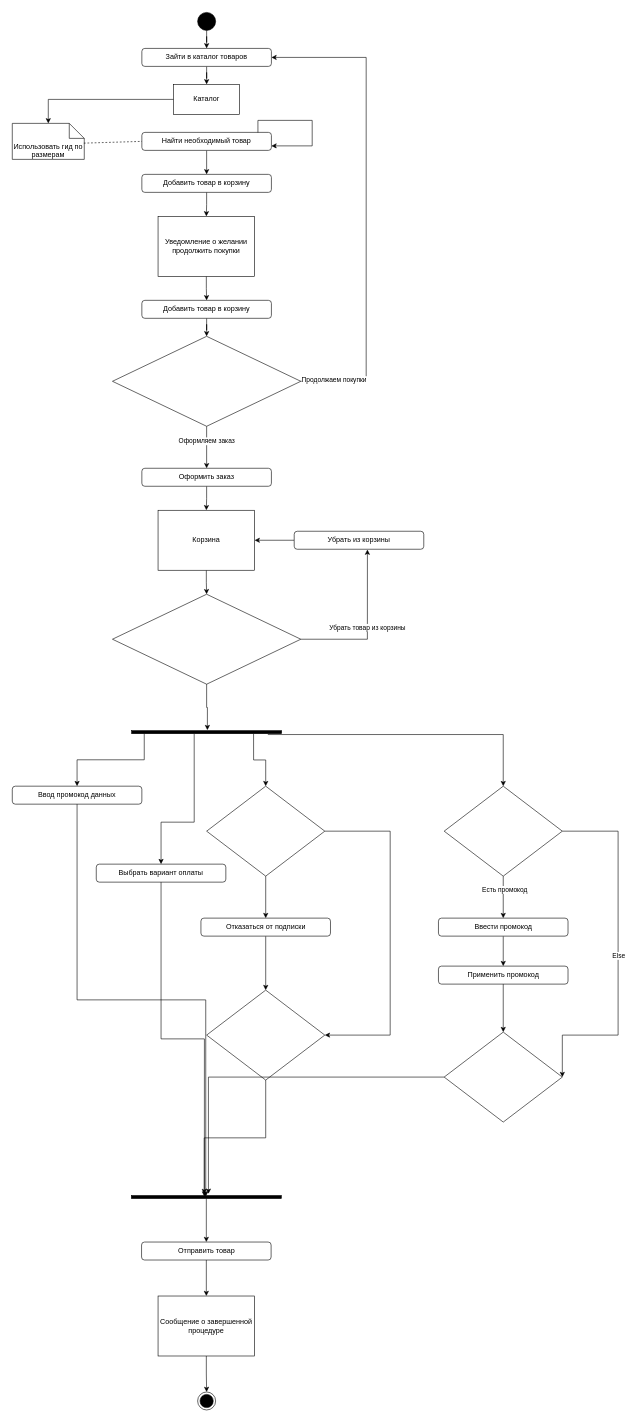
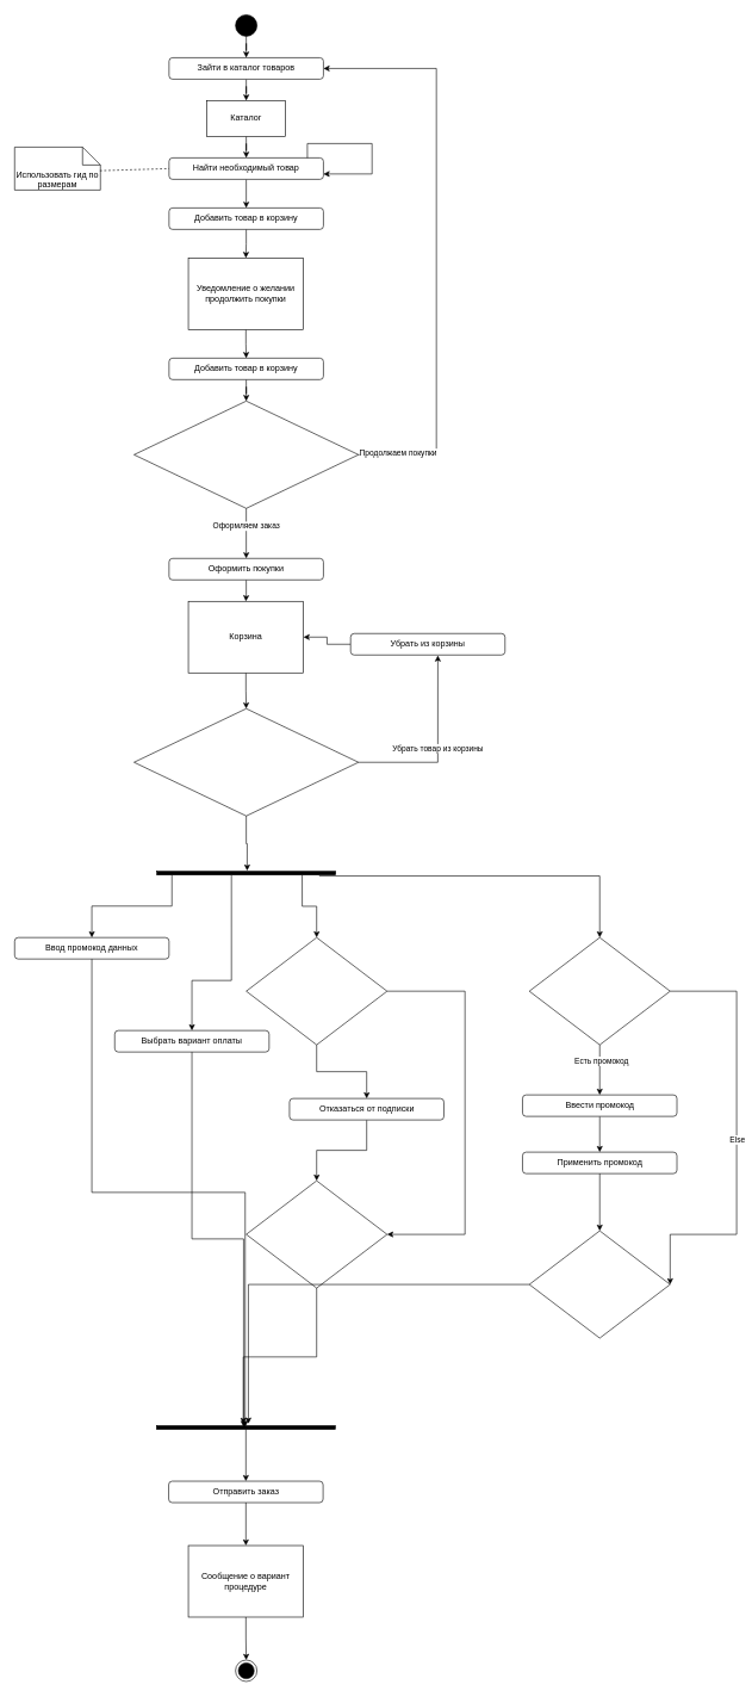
  <mxCell id="0" />
  <mxCell id="1" parent="0" />
  <mxCell id="2" value="" style="edgeStyle=orthogonalEdgeStyle;rounded=0;orthogonalLoop=1;jettySize=auto;html=1;" edge="1" parent="1" source="3" target="5"><mxGeometry relative="1" as="geometry" /></mxCell>
  <mxCell id="3" value="" style="ellipse;fillColor=strokeColor;html=1;" vertex="1" parent="1"><mxGeometry x="329" y="20" width="30" height="30" as="geometry" /></mxCell>
  <mxCell id="4" value="" style="edgeStyle=orthogonalEdgeStyle;rounded=0;orthogonalLoop=1;jettySize=auto;html=1;" edge="1" parent="1" source="5" target="10"><mxGeometry relative="1" as="geometry" /></mxCell>
  <mxCell id="5" value="&lt;div align=&quot;center&quot;&gt;Зайти в каталог товаров&lt;/div&gt;" style="html=1;align=center;verticalAlign=top;rounded=1;absoluteArcSize=1;arcSize=10;dashed=0;whiteSpace=wrap;" vertex="1" parent="1"><mxGeometry x="236" y="80" width="216" height="30" as="geometry" /></mxCell>
  <mxCell id="6" style="edgeStyle=orthogonalEdgeStyle;rounded=0;orthogonalLoop=1;jettySize=auto;html=1;entryX=1;entryY=0.75;entryDx=0;entryDy=0;exitX=0.896;exitY=0.108;exitDx=0;exitDy=0;exitPerimeter=0;" edge="1" parent="1" source="8" target="8"><mxGeometry relative="1" as="geometry"><mxPoint x="590" y="260" as="targetPoint" /><mxPoint x="430" y="210" as="sourcePoint" /><Array as="points"><mxPoint x="430" y="200" /><mxPoint x="520" y="200" /><mxPoint x="520" y="243" /></Array></mxGeometry></mxCell>
  <mxCell id="7" value="" style="edgeStyle=orthogonalEdgeStyle;rounded=0;orthogonalLoop=1;jettySize=auto;html=1;" edge="1" parent="1" source="8" target="14"><mxGeometry relative="1" as="geometry" /></mxCell>
  <mxCell id="8" value="Найти необходимый товар" style="html=1;align=center;verticalAlign=top;rounded=1;absoluteArcSize=1;arcSize=10;dashed=0;whiteSpace=wrap;" vertex="1" parent="1"><mxGeometry x="236" y="220" width="216" height="30" as="geometry" /></mxCell>
- <mxCell id="9" value="" style="edgeStyle=orthogonalEdgeStyle;rounded=0;orthogonalLoop=1;jettySize=auto;html=1;" edge="1" parent="1" source="10" target="11"><mxGeometry relative="1" as="geometry" /></mxCell>
+ <mxCell id="9" value="" style="edgeStyle=orthogonalEdgeStyle;rounded=0;orthogonalLoop=1;jettySize=auto;html=1;" edge="1" parent="1" source="10" target="8"><mxGeometry relative="1" as="geometry" /></mxCell>
  <mxCell id="10" value="Каталог" style="html=1;whiteSpace=wrap;" vertex="1" parent="1"><mxGeometry x="289" y="140" width="110" height="50" as="geometry" /></mxCell>
  <mxCell id="11" value="Использовать гид по размерам" style="shape=note2;boundedLbl=1;whiteSpace=wrap;html=1;size=25;verticalAlign=top;align=center;" vertex="1" parent="1"><mxGeometry x="20" y="205" width="120" height="60" as="geometry" /></mxCell>
  <mxCell id="12" value="" style="endArrow=none;dashed=1;html=1;rounded=0;entryX=0;entryY=0.5;entryDx=0;entryDy=0;exitX=0.994;exitY=0.549;exitDx=0;exitDy=0;exitPerimeter=0;" edge="1" parent="1" source="11" target="8"><mxGeometry width="50" height="50" relative="1" as="geometry"><mxPoint x="210" y="320" as="sourcePoint" /><mxPoint x="260" y="270" as="targetPoint" /></mxGeometry></mxCell>
  <mxCell id="13" value="" style="edgeStyle=orthogonalEdgeStyle;rounded=0;orthogonalLoop=1;jettySize=auto;html=1;" edge="1" parent="1" source="14" target="16"><mxGeometry relative="1" as="geometry" /></mxCell>
  <mxCell id="14" value="Добавить товар в корзину" style="html=1;align=center;verticalAlign=top;rounded=1;absoluteArcSize=1;arcSize=10;dashed=0;whiteSpace=wrap;" vertex="1" parent="1"><mxGeometry x="236" y="290" width="216" height="30" as="geometry" /></mxCell>
  <mxCell id="15" value="" style="edgeStyle=orthogonalEdgeStyle;rounded=0;orthogonalLoop=1;jettySize=auto;html=1;" edge="1" parent="1" source="16" target="18"><mxGeometry relative="1" as="geometry" /></mxCell>
  <mxCell id="16" value="Уведомление о желании продолжить покупки" style="html=1;whiteSpace=wrap;" vertex="1" parent="1"><mxGeometry x="263" y="360" width="161" height="100" as="geometry" /></mxCell>
  <mxCell id="17" value="" style="edgeStyle=orthogonalEdgeStyle;rounded=0;orthogonalLoop=1;jettySize=auto;html=1;" edge="1" parent="1" source="18" target="23"><mxGeometry relative="1" as="geometry" /></mxCell>
  <mxCell id="18" value="Добавить товар в корзину" style="html=1;align=center;verticalAlign=top;rounded=1;absoluteArcSize=1;arcSize=10;dashed=0;whiteSpace=wrap;" vertex="1" parent="1"><mxGeometry x="236" y="500" width="216" height="30" as="geometry" /></mxCell>
  <mxCell id="19" style="edgeStyle=orthogonalEdgeStyle;rounded=0;orthogonalLoop=1;jettySize=auto;html=1;entryX=1;entryY=0.5;entryDx=0;entryDy=0;" edge="1" parent="1" source="23" target="5"><mxGeometry relative="1" as="geometry"><Array as="points"><mxPoint x="610" y="635" /><mxPoint x="610" y="95" /></Array></mxGeometry></mxCell>
  <mxCell id="20" value="Продолжаем покупки&amp;nbsp;" style="edgeLabel;html=1;align=center;verticalAlign=middle;resizable=0;points=[];" vertex="1" connectable="0" parent="19"><mxGeometry x="-0.861" y="3" relative="1" as="geometry"><mxPoint as="offset" /></mxGeometry></mxCell>
  <mxCell id="21" value="" style="edgeStyle=orthogonalEdgeStyle;rounded=0;orthogonalLoop=1;jettySize=auto;html=1;" edge="1" parent="1" source="23" target="25"><mxGeometry relative="1" as="geometry" /></mxCell>
  <mxCell id="22" value="Оформляем заказ" style="edgeLabel;html=1;align=center;verticalAlign=middle;resizable=0;points=[];" vertex="1" connectable="0" parent="21"><mxGeometry x="-0.314" y="-1" relative="1" as="geometry"><mxPoint as="offset" /></mxGeometry></mxCell>
  <mxCell id="23" value="" style="rhombus;whiteSpace=wrap;html=1;" vertex="1" parent="1"><mxGeometry x="187" y="560" width="314" height="150" as="geometry" /></mxCell>
  <mxCell id="24" value="" style="edgeStyle=orthogonalEdgeStyle;rounded=0;orthogonalLoop=1;jettySize=auto;html=1;" edge="1" parent="1" source="25" target="27"><mxGeometry relative="1" as="geometry" /></mxCell>
- <mxCell id="25" value="Оформить заказ" style="html=1;align=center;verticalAlign=top;rounded=1;absoluteArcSize=1;arcSize=10;dashed=0;whiteSpace=wrap;" vertex="1" parent="1"><mxGeometry x="236" y="780" width="216" height="30" as="geometry" /></mxCell>
+ <mxCell id="25" value="Оформить покупки" style="html=1;align=center;verticalAlign=top;rounded=1;absoluteArcSize=1;arcSize=10;dashed=0;whiteSpace=wrap;" vertex="1" parent="1"><mxGeometry x="236" y="780" width="216" height="30" as="geometry" /></mxCell>
  <mxCell id="26" value="" style="edgeStyle=orthogonalEdgeStyle;rounded=0;orthogonalLoop=1;jettySize=auto;html=1;" edge="1" parent="1" source="27" target="28"><mxGeometry relative="1" as="geometry" /></mxCell>
- <mxCell id="27" value="Корзина" style="html=1;whiteSpace=wrap;" vertex="1" parent="1"><mxGeometry x="263" y="850" width="161" height="100" as="geometry" /></mxCell>
+ <mxCell id="27" value="Корзина" style="html=1;whiteSpace=wrap;" vertex="1" parent="1"><mxGeometry x="263" y="840" width="161" height="100" as="geometry" /></mxCell>
  <mxCell id="28" value="" style="rhombus;whiteSpace=wrap;html=1;" vertex="1" parent="1"><mxGeometry x="187" y="990" width="314" height="150" as="geometry" /></mxCell>
  <mxCell id="29" value="" style="edgeStyle=orthogonalEdgeStyle;rounded=0;orthogonalLoop=1;jettySize=auto;html=1;" edge="1" parent="1" source="30" target="27"><mxGeometry relative="1" as="geometry" /></mxCell>
  <mxCell id="30" value="Убрать из корзины" style="html=1;align=center;verticalAlign=top;rounded=1;absoluteArcSize=1;arcSize=10;dashed=0;whiteSpace=wrap;" vertex="1" parent="1"><mxGeometry x="490" y="885" width="216" height="30" as="geometry" /></mxCell>
  <mxCell id="31" value="Убрать товар из корзины" style="edgeStyle=orthogonalEdgeStyle;rounded=0;orthogonalLoop=1;jettySize=auto;html=1;entryX=0.565;entryY=1.017;entryDx=0;entryDy=0;entryPerimeter=0;exitX=1;exitY=0.5;exitDx=0;exitDy=0;" edge="1" parent="1" source="28" target="30"><mxGeometry relative="1" as="geometry"><Array as="points"><mxPoint x="612" y="1065" /></Array></mxGeometry></mxCell>
  <mxCell id="32" style="rounded=0;orthogonalLoop=1;jettySize=auto;html=1;entryX=0.5;entryY=0;entryDx=0;entryDy=0;edgeStyle=orthogonalEdgeStyle;" edge="1" parent="1" source="34" target="37"><mxGeometry relative="1" as="geometry"><Array as="points"><mxPoint x="240" y="1266" /><mxPoint x="128" y="1266" /></Array></mxGeometry></mxCell>
  <mxCell id="33" style="edgeStyle=orthogonalEdgeStyle;rounded=0;orthogonalLoop=1;jettySize=auto;html=1;entryX=0.5;entryY=0;entryDx=0;entryDy=0;exitX=1.017;exitY=0.187;exitDx=0;exitDy=0;exitPerimeter=0;" edge="1" parent="1" source="34" target="40"><mxGeometry relative="1" as="geometry" /></mxCell>
  <mxCell id="34" value="" style="html=1;points=[];perimeter=orthogonalPerimeter;fillColor=strokeColor;rotation=90;" vertex="1" parent="1"><mxGeometry x="341.5" y="1095" width="5" height="250" as="geometry" /></mxCell>
  <mxCell id="35" style="edgeStyle=orthogonalEdgeStyle;rounded=0;orthogonalLoop=1;jettySize=auto;html=1;entryX=-0.183;entryY=0.495;entryDx=0;entryDy=0;entryPerimeter=0;" edge="1" parent="1" source="28" target="34"><mxGeometry relative="1" as="geometry" /></mxCell>
  <mxCell id="36" value="" style="edgeStyle=orthogonalEdgeStyle;rounded=0;orthogonalLoop=1;jettySize=auto;html=1;exitX=1.083;exitY=0.583;exitDx=0;exitDy=0;exitPerimeter=0;entryX=0.5;entryY=0;entryDx=0;entryDy=0;" edge="1" parent="1" source="34" target="55"><mxGeometry relative="1" as="geometry"><Array as="points"><mxPoint x="323" y="1370" /><mxPoint x="268" y="1370" /></Array></mxGeometry></mxCell>
  <mxCell id="37" value="Ввод промокод данных" style="html=1;align=center;verticalAlign=top;rounded=1;absoluteArcSize=1;arcSize=10;dashed=0;whiteSpace=wrap;" vertex="1" parent="1"><mxGeometry x="20" y="1310" width="216" height="30" as="geometry" /></mxCell>
  <mxCell id="38" value="" style="edgeStyle=orthogonalEdgeStyle;rounded=0;orthogonalLoop=1;jettySize=auto;html=1;" edge="1" parent="1" source="40" target="42"><mxGeometry relative="1" as="geometry" /></mxCell>
  <mxCell id="39" style="edgeStyle=orthogonalEdgeStyle;rounded=0;orthogonalLoop=1;jettySize=auto;html=1;entryX=1;entryY=0.5;entryDx=0;entryDy=0;" edge="1" parent="1" source="40" target="43"><mxGeometry relative="1" as="geometry"><Array as="points"><mxPoint x="650" y="1385" /><mxPoint x="650" y="1725" /></Array></mxGeometry></mxCell>
  <mxCell id="40" value="" style="rhombus;whiteSpace=wrap;html=1;" vertex="1" parent="1"><mxGeometry x="344" y="1310" width="197" height="150" as="geometry" /></mxCell>
  <mxCell id="41" value="" style="edgeStyle=orthogonalEdgeStyle;rounded=0;orthogonalLoop=1;jettySize=auto;html=1;" edge="1" parent="1" source="42" target="43"><mxGeometry relative="1" as="geometry" /></mxCell>
- <mxCell id="42" value="Отказаться от подписки" style="html=1;align=center;verticalAlign=top;rounded=1;absoluteArcSize=1;arcSize=10;dashed=0;whiteSpace=wrap;" vertex="1" parent="1"><mxGeometry x="334.5" y="1530" width="216" height="30" as="geometry" /></mxCell>
+ <mxCell id="42" value="Отказаться от подписки" style="html=1;align=center;verticalAlign=top;rounded=1;absoluteArcSize=1;arcSize=10;dashed=0;whiteSpace=wrap;" vertex="1" parent="1"><mxGeometry x="404.5" y="1535" width="216" height="30" as="geometry" /></mxCell>
  <mxCell id="43" value="" style="rhombus;whiteSpace=wrap;html=1;" vertex="1" parent="1"><mxGeometry x="344" y="1650" width="197" height="150" as="geometry" /></mxCell>
  <mxCell id="44" value="" style="edgeStyle=orthogonalEdgeStyle;rounded=0;orthogonalLoop=1;jettySize=auto;html=1;" edge="1" parent="1" source="48" target="51"><mxGeometry relative="1" as="geometry" /></mxCell>
  <mxCell id="45" value="Есть промокод" style="edgeLabel;html=1;align=center;verticalAlign=middle;resizable=0;points=[];" vertex="1" connectable="0" parent="44"><mxGeometry x="-0.371" y="2" relative="1" as="geometry"><mxPoint as="offset" /></mxGeometry></mxCell>
  <mxCell id="46" style="edgeStyle=orthogonalEdgeStyle;rounded=0;orthogonalLoop=1;jettySize=auto;html=1;entryX=1;entryY=0.5;entryDx=0;entryDy=0;" edge="1" parent="1" source="48" target="52"><mxGeometry relative="1" as="geometry"><Array as="points"><mxPoint x="1030" y="1385" /><mxPoint x="1030" y="1725" /></Array></mxGeometry></mxCell>
  <mxCell id="47" value="Else" style="edgeLabel;html=1;align=center;verticalAlign=middle;resizable=0;points=[];" vertex="1" connectable="0" parent="46"><mxGeometry x="0.008" relative="1" as="geometry"><mxPoint as="offset" /></mxGeometry></mxCell>
  <mxCell id="48" value="" style="rhombus;whiteSpace=wrap;html=1;" vertex="1" parent="1"><mxGeometry x="740" y="1310" width="197" height="150" as="geometry" /></mxCell>
  <mxCell id="49" style="edgeStyle=orthogonalEdgeStyle;rounded=0;orthogonalLoop=1;jettySize=auto;html=1;entryX=0.5;entryY=0;entryDx=0;entryDy=0;exitX=1.283;exitY=0.092;exitDx=0;exitDy=0;exitPerimeter=0;" edge="1" parent="1" source="34" target="48"><mxGeometry relative="1" as="geometry"><mxPoint x="432" y="1233" as="sourcePoint" /><mxPoint x="453" y="1320" as="targetPoint" /></mxGeometry></mxCell>
  <mxCell id="50" value="" style="edgeStyle=orthogonalEdgeStyle;rounded=0;orthogonalLoop=1;jettySize=auto;html=1;entryX=0.5;entryY=0;entryDx=0;entryDy=0;" edge="1" parent="1" source="51" target="54"><mxGeometry relative="1" as="geometry" /></mxCell>
  <mxCell id="51" value="Ввести промокод" style="html=1;align=center;verticalAlign=top;rounded=1;absoluteArcSize=1;arcSize=10;dashed=0;whiteSpace=wrap;" vertex="1" parent="1"><mxGeometry x="730.5" y="1530" width="216" height="30" as="geometry" /></mxCell>
  <mxCell id="52" value="" style="rhombus;whiteSpace=wrap;html=1;" vertex="1" parent="1"><mxGeometry x="740" y="1720" width="197" height="150" as="geometry" /></mxCell>
  <mxCell id="53" value="" style="edgeStyle=orthogonalEdgeStyle;rounded=0;orthogonalLoop=1;jettySize=auto;html=1;" edge="1" parent="1" source="54" target="52"><mxGeometry relative="1" as="geometry" /></mxCell>
  <mxCell id="54" value="Применить промокод" style="html=1;align=center;verticalAlign=top;rounded=1;absoluteArcSize=1;arcSize=10;dashed=0;whiteSpace=wrap;" vertex="1" parent="1"><mxGeometry x="730.5" y="1610" width="216" height="30" as="geometry" /></mxCell>
  <mxCell id="55" value="Выбрать вариант оплаты" style="html=1;align=center;verticalAlign=top;rounded=1;absoluteArcSize=1;arcSize=10;dashed=0;whiteSpace=wrap;" vertex="1" parent="1"><mxGeometry x="160" y="1440" width="216" height="30" as="geometry" /></mxCell>
  <mxCell id="56" style="edgeStyle=orthogonalEdgeStyle;rounded=0;orthogonalLoop=1;jettySize=auto;html=1;entryX=0.5;entryY=0;entryDx=0;entryDy=0;" edge="1" parent="1" source="57" target="63"><mxGeometry relative="1" as="geometry" /></mxCell>
  <mxCell id="57" value="" style="html=1;points=[];perimeter=orthogonalPerimeter;fillColor=strokeColor;rotation=90;" vertex="1" parent="1"><mxGeometry x="341" y="1870" width="5" height="250" as="geometry" /></mxCell>
  <mxCell id="58" style="edgeStyle=orthogonalEdgeStyle;rounded=0;orthogonalLoop=1;jettySize=auto;html=1;entryX=-0.583;entryY=0.486;entryDx=0;entryDy=0;entryPerimeter=0;" edge="1" parent="1" source="52" target="57"><mxGeometry relative="1" as="geometry" /></mxCell>
  <mxCell id="59" style="edgeStyle=orthogonalEdgeStyle;rounded=0;orthogonalLoop=1;jettySize=auto;html=1;entryX=-0.5;entryY=0.514;entryDx=0;entryDy=0;entryPerimeter=0;" edge="1" parent="1" source="43" target="57"><mxGeometry relative="1" as="geometry" /></mxCell>
  <mxCell id="60" style="edgeStyle=orthogonalEdgeStyle;rounded=0;orthogonalLoop=1;jettySize=auto;html=1;entryX=0.333;entryY=0.513;entryDx=0;entryDy=0;entryPerimeter=0;" edge="1" parent="1" source="55" target="57"><mxGeometry relative="1" as="geometry" /></mxCell>
  <mxCell id="61" style="edgeStyle=orthogonalEdgeStyle;rounded=0;orthogonalLoop=1;jettySize=auto;html=1;entryX=0.333;entryY=0.504;entryDx=0;entryDy=0;entryPerimeter=0;" edge="1" parent="1" source="37" target="57"><mxGeometry relative="1" as="geometry" /></mxCell>
  <mxCell id="62" value="" style="edgeStyle=orthogonalEdgeStyle;rounded=0;orthogonalLoop=1;jettySize=auto;html=1;" edge="1" parent="1" source="63" target="65"><mxGeometry relative="1" as="geometry" /></mxCell>
- <mxCell id="63" value="Отправить товар" style="html=1;align=center;verticalAlign=top;rounded=1;absoluteArcSize=1;arcSize=10;dashed=0;whiteSpace=wrap;" vertex="1" parent="1"><mxGeometry x="235.5" y="2070" width="216" height="30" as="geometry" /></mxCell>
+ <mxCell id="63" value="Отправить заказ" style="html=1;align=center;verticalAlign=top;rounded=1;absoluteArcSize=1;arcSize=10;dashed=0;whiteSpace=wrap;" vertex="1" parent="1"><mxGeometry x="235.5" y="2070" width="216" height="30" as="geometry" /></mxCell>
  <mxCell id="64" value="" style="edgeStyle=orthogonalEdgeStyle;rounded=0;orthogonalLoop=1;jettySize=auto;html=1;" edge="1" parent="1" source="65" target="66"><mxGeometry relative="1" as="geometry" /></mxCell>
- <mxCell id="65" value="Сообщение о завершенной процедуре" style="html=1;whiteSpace=wrap;" vertex="1" parent="1"><mxGeometry x="263" y="2160" width="161" height="100" as="geometry" /></mxCell>
+ <mxCell id="65" value="Сообщение о вариант процедуре" style="html=1;whiteSpace=wrap;" vertex="1" parent="1"><mxGeometry x="263" y="2160" width="161" height="100" as="geometry" /></mxCell>
  <mxCell id="66" value="" style="ellipse;html=1;shape=endState;fillColor=strokeColor;" vertex="1" parent="1"><mxGeometry x="329" y="2320" width="30" height="30" as="geometry" /></mxCell>
